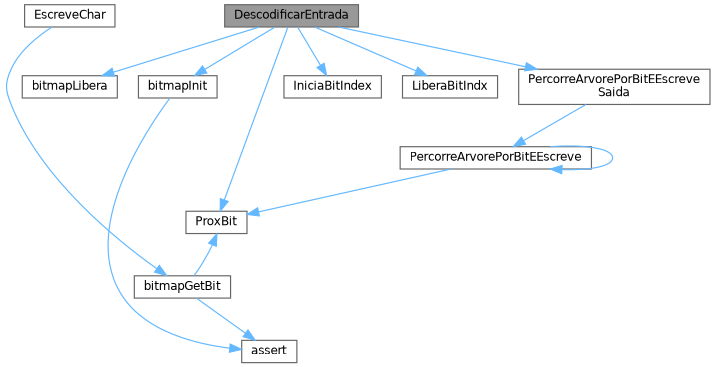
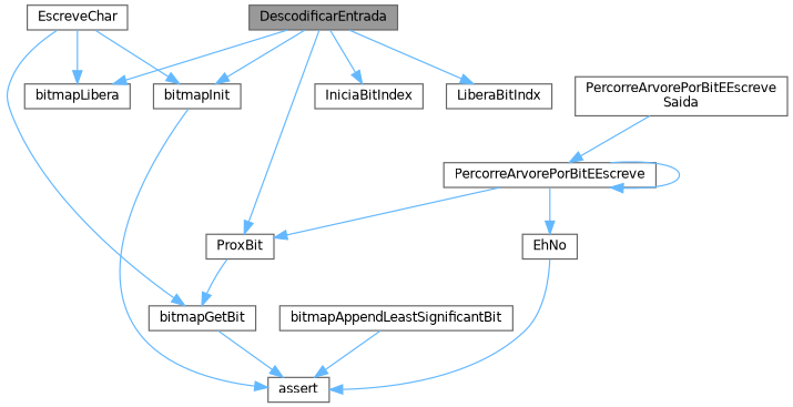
  digraph {
    rankdir=TB
    node [color=grey40 fillcolor=white fontname=Helvetica fontsize=10 shape=box style=filled]
    edge [color=steelblue1 fontname=Helvetica fontsize=10 labelfontname=Helvetica labelfontsize=10 style=solid]
    n1 [color=gray40 fillcolor=grey60 fontcolor=black height=0.2 label=DescodificarEntrada width=0.4]
    n2 [height=0.2 label=bitmapInit width=0.4]
    n3 [height=0.2 label=bitmapLibera width=0.4]
    n4 [height=0.2 label=IniciaBitIndex width=0.4]
    n5 [height=0.2 label=LiberaBitIndx width=0.4]
    n6 [height=0.2 label="PercorreArvorePorBitEEscreve\lSaida" width=0.4]
    n7 [height=0.2 label=ProxBit width=0.4]
    n8 [height=0.2 label=assert width=0.4]
    n9 [height=0.2 label=EscreveChar width=0.4]
    n10 [height=0.2 label=bitmapGetBit width=0.4]
    n11 [height=0.2 label=PercorreArvorePorBitEEscreve width=0.4]
+   n12 [height=0.2 label=bitmapAppendLeastSignificantBit width=0.4]
+   n13 [height=0.2 label=EhNo width=0.4]
    n1 -> n2
    n1 -> n3
    n1 -> n4
    n1 -> n5
-   n1 -> n6
    n1 -> n7
    n2 -> n8
    n6 -> n11
-   n10 -> n7
+   n7 -> n10
+   n9 -> n2
+   n9 -> n3
    n9 -> n10
    n10 -> n8
    n11 -> n7
    n11 -> n11
+   n11 -> n13
+   n12 -> n8
+   n13 -> n8
  }
